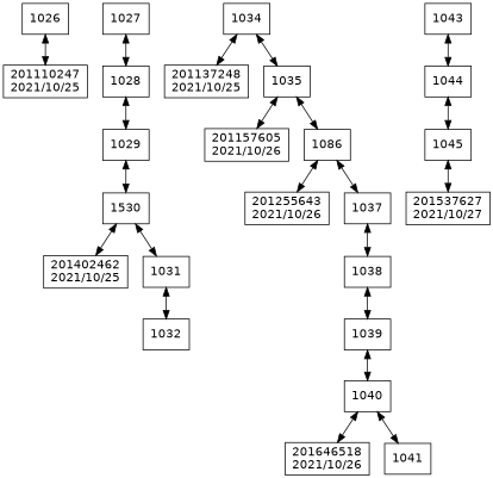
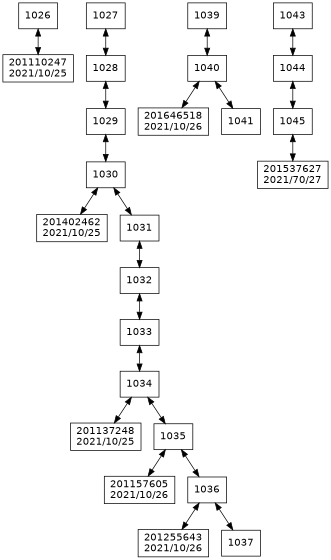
  digraph {
    compound=true
    fontname="DejaVu Sans"
    rankdir=TB
    node [fontname="DejaVu Sans" shape=box]
    edge [dir=both fontname="DejaVu Sans"]
    n1 [label=1026]
    n2 [label="201110247\n2021/10/25"]
    n3 [label=1027]
    n4 [label=1028]
    n5 [label=1029]
-   n6 [label=1530]
+   n6 [label=1030]
    n7 [label="201157605\n2021/10/26"]
    n8 [label="201402462\n2021/10/25"]
    n9 [label=1031]
    n10 [label=1032]
+   n11 [label=1033]
    n12 [label=1034]
    n13 [label="201137248\n2021/10/25"]
    n14 [label=1035]
-   n15 [label=1086]
+   n15 [label=1036]
    n16 [label="201255643\n2021/10/26"]
    n17 [label=1037]
-   n18 [label=1038]
    n19 [label=1039]
    n20 [label=1040]
    n21 [label="201646518\n2021/10/26"]
    n22 [label=1041]
    n23 [label=1043]
    n24 [label=1044]
    n25 [label=1045]
-   n26 [label="201537627\n2021/10/27"]
+   n26 [label="201537627\n2021/70/27"]
    n1 -> n2
    n3 -> n4
    n4 -> n5
    n5 -> n6
    n6 -> n8
    n6 -> n9
    n9 -> n10
+   n10 -> n11
+   n11 -> n12
    n12 -> n13
    n12 -> n14
    n14 -> n7
    n14 -> n15
    n15 -> n16
    n15 -> n17
-   n17 -> n18
-   n18 -> n19
    n19 -> n20
    n20 -> n21
    n20 -> n22
    n23 -> n24
    n24 -> n25
    n25 -> n26
  }
